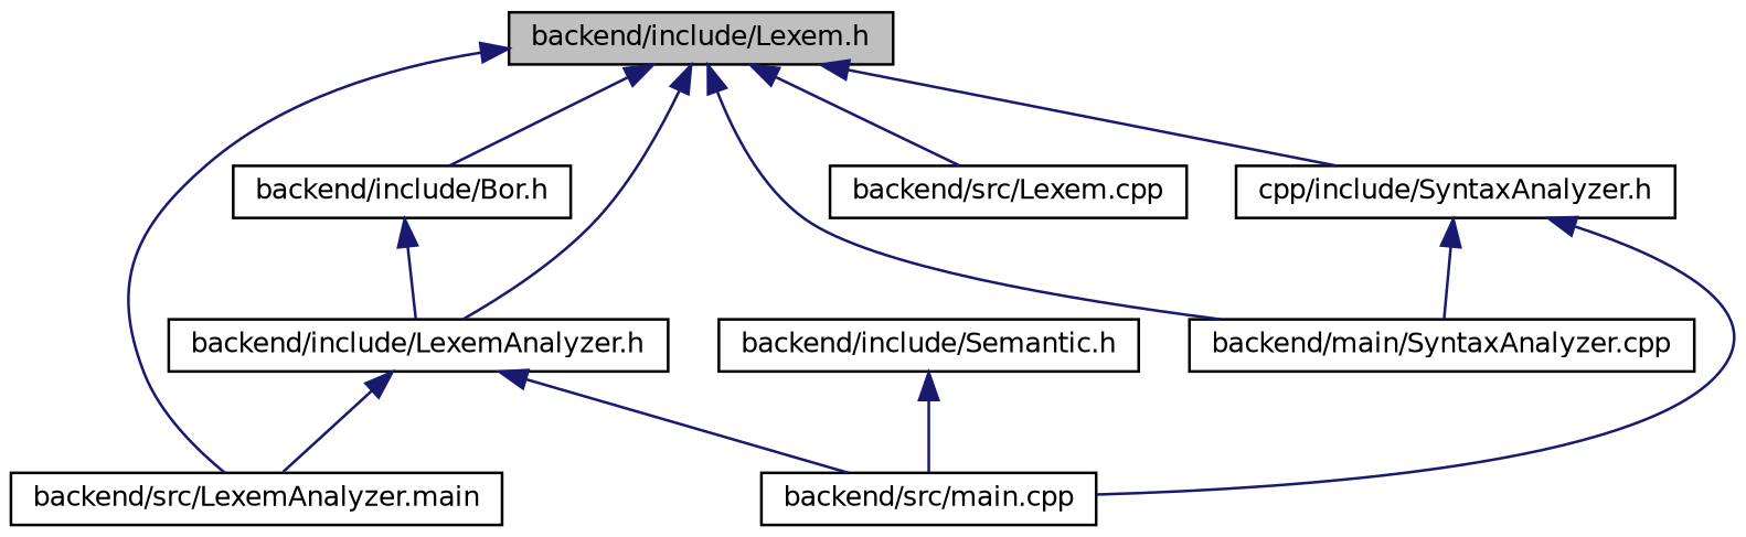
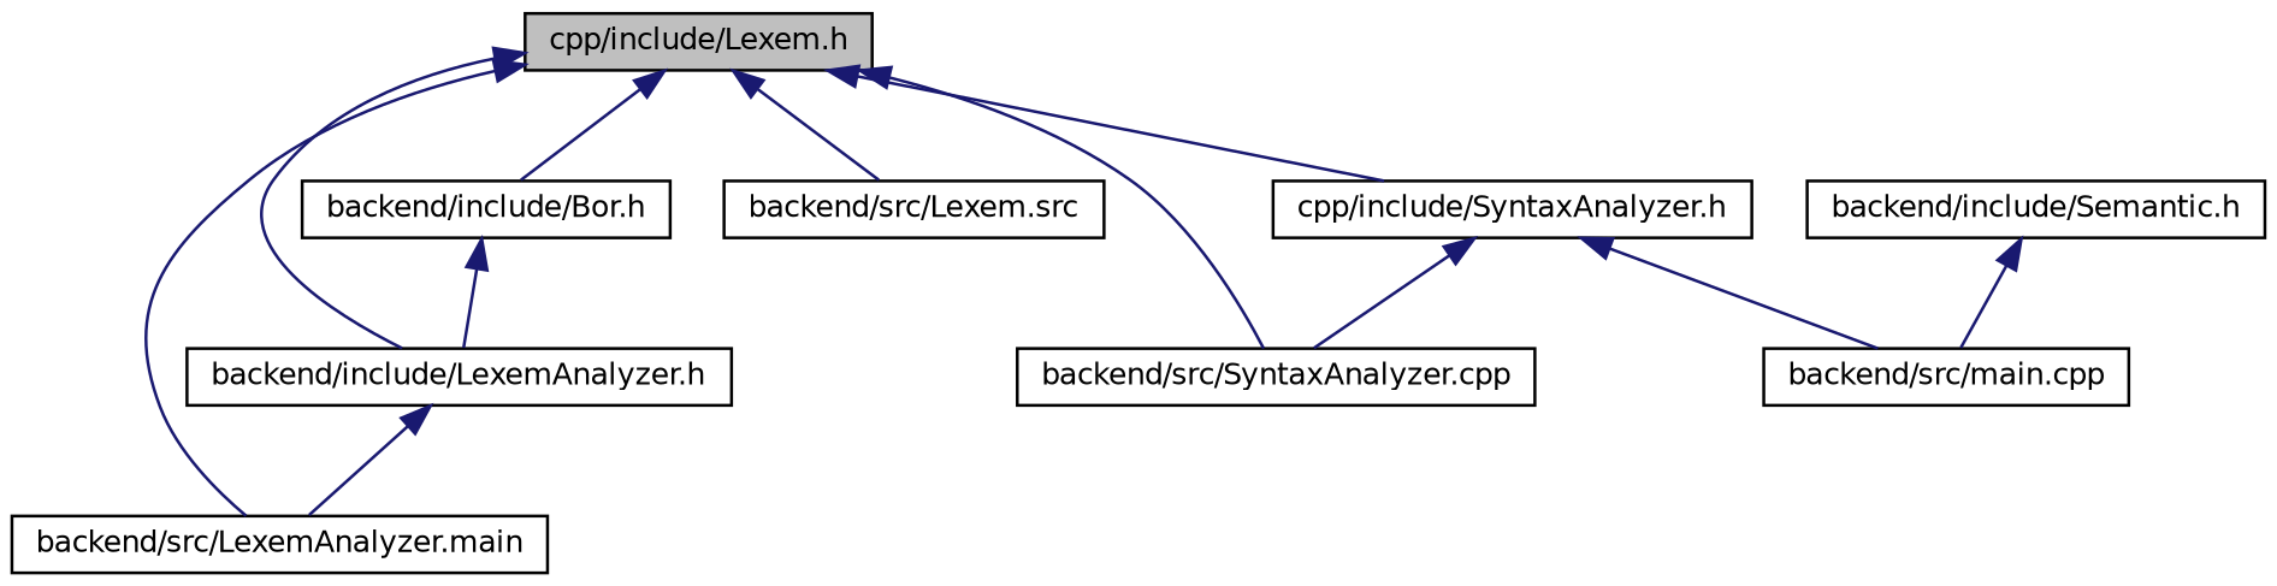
  digraph {
    node [color=black fillcolor=white fontname=Helvetica fontsize=10 shape=record style=filled]
    edge [color=midnightblue dir=back fontname=Helvetica fontsize=10 labelfontname=Helvetica labelfontsize=10 style=solid]
-   n1 [fillcolor=grey75 fontcolor=black height=0.2 label="backend/include/Lexem.h" width=0.4]
+   n1 [fillcolor=grey75 fontcolor=black height=0.2 label="cpp/include/Lexem.h" width=0.4]
    n2 [height=0.2 label="backend/include/Bor.h" width=0.4]
    n3 [height=0.2 label="backend/include/LexemAnalyzer.h" width=0.4]
    n4 [height=0.2 label="backend/src/LexemAnalyzer.main" width=0.4]
    n5 [height=0.2 label="cpp/include/SyntaxAnalyzer.h" width=0.4]
-   n6 [height=0.2 label="backend/src/Lexem.cpp" width=0.4]
-   n7 [height=0.2 label="backend/main/SyntaxAnalyzer.cpp" width=0.4]
+   n6 [height=0.2 label="backend/src/Lexem.src" width=0.4]
+   n7 [height=0.2 label="backend/src/SyntaxAnalyzer.cpp" width=0.4]
    n8 [height=0.2 label="backend/src/main.cpp" width=0.4]
    n9 [height=0.2 label="backend/include/Semantic.h" width=0.4]
    n1 -> n2
    n1 -> n3
    n1 -> n4
    n1 -> n5
    n1 -> n6
    n1 -> n7
    n2 -> n3
    n3 -> n4
-   n3 -> n8
    n5 -> n7
    n5 -> n8
    n9 -> n8
  }
